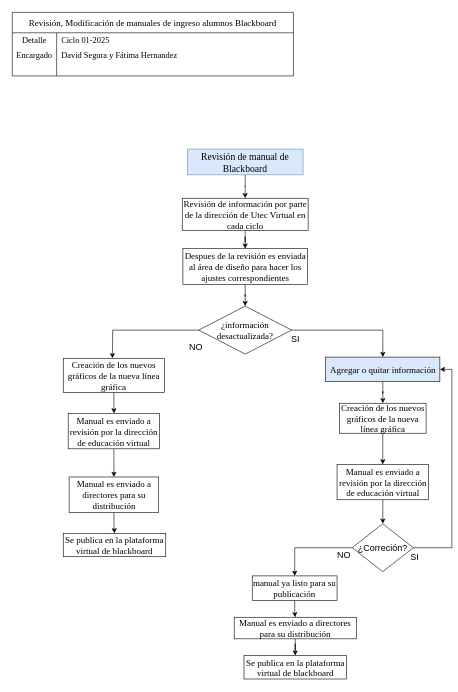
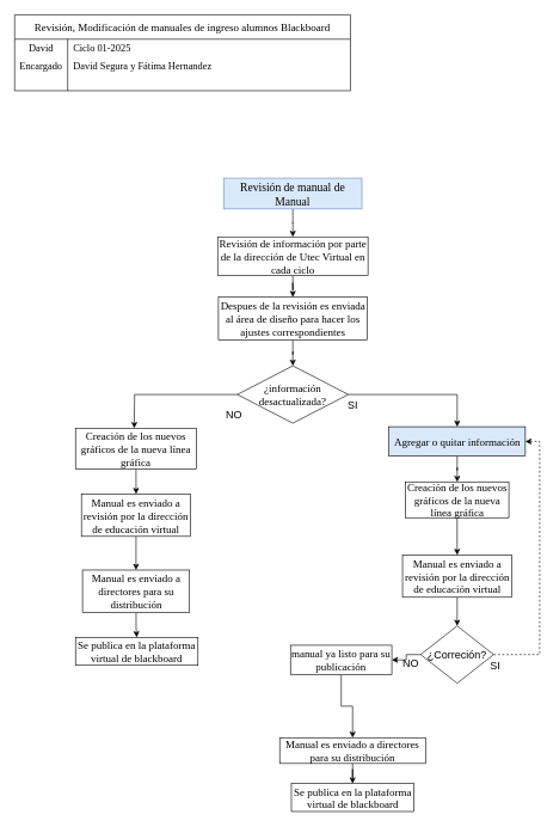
  <mxCell id="0" />
  <mxCell id="1" parent="0" />
  <mxCell id="2" value="&lt;span style=&quot;color: rgba(0, 0, 0, 0); font-family: monospace; font-size: 0px; text-wrap-mode: nowrap;&quot;&gt;%3CmxGraphModel%3E%3Croot%3E%3CmxCell%20id%3D%220%22%2F%3E%3CmxCell%20id%3D%221%22%20parent%3D%220%22%2F%3E%3CmxCell%20id%3D%222%22%20value%3D%22Crear%20tabla%20din%C3%A1mica%20para%20agrupar%20por%20facultad%20de%20Maestr%C3%ADa%20y%20contabilizar%20aulas%22%20style%3D%22whiteSpace%3Dwrap%3Bhtml%3D1%3Brounded%3D0%3BfontFamily%3DTimes%20New%20Roman%3BfontSize%3D14%3B%22%20vertex%3D%221%22%20parent%3D%221%22%3E%3CmxGeometry%20x%3D%22586.5%22%20y%3D%22691%22%20width%3D%22125%22%20height%3D%2264%22%20as%3D%22geometry%22%2F%3E%3C%2FmxCell%3E%3C%2Froot%3E%3C%2FmxGraphModel%3E&lt;/span&gt;" style="text;whiteSpace=wrap;html=1;" vertex="1" parent="1"><mxGeometry x="60" y="40" width="110" height="40" as="geometry" /></mxCell>
  <mxCell id="3" value="Revisión, Modificación de manuales de ingreso alumnos Blackboard" style="shape=table;startSize=34;container=1;collapsible=0;childLayout=tableLayout;fixedRows=1;rowLines=0;fontStyle=0;fontSize=15;fontFamily=Times New Roman;" vertex="1" parent="1"><mxGeometry x="20" y="20" width="469" height="106" as="geometry" /></mxCell>
  <mxCell id="4" value="" style="shape=tableRow;horizontal=0;startSize=0;swimlaneHead=0;swimlaneBody=0;top=0;left=0;bottom=0;right=0;collapsible=0;dropTarget=0;fillColor=none;points=[[0,0.5],[1,0.5]];portConstraint=eastwest;strokeColor=inherit;fontSize=16;fontFamily=Times New Roman;" vertex="1" parent="3"><mxGeometry y="34" width="469" height="22" as="geometry" /></mxCell>
- <mxCell id="5" value="&lt;font style=&quot;font-size: 14px;&quot;&gt;Detalle&lt;/font&gt;&lt;div&gt;&lt;br&gt;&lt;/div&gt;" style="shape=partialRectangle;html=1;whiteSpace=wrap;connectable=0;fillColor=none;top=0;left=0;bottom=0;right=0;overflow=hidden;pointerEvents=1;strokeColor=inherit;fontSize=16;fontFamily=Times New Roman;" vertex="1" parent="4"><mxGeometry width="74" height="22" as="geometry"><mxRectangle width="74" height="22" as="alternateBounds" /></mxGeometry></mxCell>
+ <mxCell id="5" value="&lt;font style=&quot;font-size: 14px;&quot;&gt;David&lt;/font&gt;&lt;div&gt;&lt;br&gt;&lt;/div&gt;" style="shape=partialRectangle;html=1;whiteSpace=wrap;connectable=0;fillColor=none;top=0;left=0;bottom=0;right=0;overflow=hidden;pointerEvents=1;strokeColor=inherit;fontSize=16;fontFamily=Times New Roman;" vertex="1" parent="4"><mxGeometry width="74" height="22" as="geometry"><mxRectangle width="74" height="22" as="alternateBounds" /></mxGeometry></mxCell>
  <mxCell id="6" value="&lt;font style=&quot;font-size: 14px;&quot;&gt;Ciclo 01-2025&lt;/font&gt;" style="shape=partialRectangle;html=1;whiteSpace=wrap;connectable=0;fillColor=none;top=0;left=0;bottom=0;right=0;align=left;spacingLeft=6;overflow=hidden;strokeColor=inherit;fontSize=16;fontFamily=Times New Roman;" vertex="1" parent="4"><mxGeometry x="74" width="395" height="22" as="geometry"><mxRectangle width="395" height="22" as="alternateBounds" /></mxGeometry></mxCell>
  <mxCell id="7" value="" style="shape=tableRow;horizontal=0;startSize=0;swimlaneHead=0;swimlaneBody=0;top=0;left=0;bottom=0;right=0;collapsible=0;dropTarget=0;fillColor=none;points=[[0,0.5],[1,0.5]];portConstraint=eastwest;strokeColor=inherit;fontSize=16;fontFamily=Times New Roman;" vertex="1" parent="3"><mxGeometry y="56" width="469" height="30" as="geometry" /></mxCell>
  <mxCell id="8" value="&lt;font style=&quot;font-size: 14px;&quot;&gt;Encargado&lt;/font&gt;" style="shape=partialRectangle;html=1;whiteSpace=wrap;connectable=0;fillColor=none;top=0;left=0;bottom=0;right=0;overflow=hidden;strokeColor=inherit;fontSize=16;fontFamily=Times New Roman;" vertex="1" parent="7"><mxGeometry width="74" height="30" as="geometry"><mxRectangle width="74" height="30" as="alternateBounds" /></mxGeometry></mxCell>
  <mxCell id="9" value="&lt;span style=&quot;font-size: 14px;&quot;&gt;David Segura y Fátima Hernandez&lt;/span&gt;" style="shape=partialRectangle;html=1;whiteSpace=wrap;connectable=0;fillColor=none;top=0;left=0;bottom=0;right=0;align=left;spacingLeft=6;overflow=hidden;strokeColor=inherit;fontSize=16;fontFamily=Times New Roman;" vertex="1" parent="7"><mxGeometry x="74" width="395" height="30" as="geometry"><mxRectangle width="395" height="30" as="alternateBounds" /></mxGeometry></mxCell>
  <mxCell id="10" value="" style="shape=tableRow;horizontal=0;startSize=0;swimlaneHead=0;swimlaneBody=0;top=0;left=0;bottom=0;right=0;collapsible=0;dropTarget=0;fillColor=none;points=[[0,0.5],[1,0.5]];portConstraint=eastwest;strokeColor=inherit;fontSize=16;fontFamily=Times New Roman;" vertex="1" parent="3"><mxGeometry y="86" width="469" height="20" as="geometry" /></mxCell>
  <mxCell id="11" value="" style="shape=partialRectangle;html=1;whiteSpace=wrap;connectable=0;fillColor=none;top=0;left=0;bottom=0;right=0;overflow=hidden;strokeColor=inherit;fontSize=16;fontFamily=Times New Roman;" vertex="1" parent="10"><mxGeometry width="74" height="20" as="geometry"><mxRectangle width="74" height="20" as="alternateBounds" /></mxGeometry></mxCell>
  <mxCell id="12" value="" style="shape=partialRectangle;html=1;whiteSpace=wrap;connectable=0;fillColor=none;top=0;left=0;bottom=0;right=0;align=left;spacingLeft=6;overflow=hidden;strokeColor=inherit;fontSize=16;fontFamily=Times New Roman;" vertex="1" parent="10"><mxGeometry x="74" width="395" height="20" as="geometry"><mxRectangle width="395" height="20" as="alternateBounds" /></mxGeometry></mxCell>
  <mxCell id="13" value="" style="edgeStyle=orthogonalEdgeStyle;rounded=0;orthogonalLoop=1;jettySize=auto;html=1;fontSize=15;" edge="1" parent="1" source="14" target="16"><mxGeometry relative="1" as="geometry" /></mxCell>
- <mxCell id="14" value="&lt;font style=&quot;font-size: 16px;&quot; face=&quot;Times New Roman&quot;&gt;Revisión de manual de Blackboard&lt;/font&gt;" style="rounded=0;whiteSpace=wrap;html=1;fillColor=#dae8fc;strokeColor=#6c8ebf;fontSize=15;" vertex="1" parent="1"><mxGeometry x="312" y="248" width="193" height="43" as="geometry" /></mxCell>
+ <mxCell id="14" value="&lt;font style=&quot;font-size: 16px;&quot; face=&quot;Times New Roman&quot;&gt;Revisión de manual de Manual&lt;/font&gt;" style="rounded=0;whiteSpace=wrap;html=1;fillColor=#dae8fc;strokeColor=#6c8ebf;fontSize=15;" vertex="1" parent="1"><mxGeometry x="312" y="248" width="193" height="43" as="geometry" /></mxCell>
  <mxCell id="15" value="" style="edgeStyle=orthogonalEdgeStyle;rounded=0;orthogonalLoop=1;jettySize=auto;html=1;fontSize=15;" edge="1" parent="1" source="16" target="18"><mxGeometry relative="1" as="geometry" /></mxCell>
  <mxCell id="16" value="&lt;font face=&quot;Times New Roman&quot;&gt;Revisión de información por parte de la dirección de Utec Virtual en cada ciclo&lt;/font&gt;" style="rounded=0;whiteSpace=wrap;html=1;fontSize=15;" vertex="1" parent="1"><mxGeometry x="303.5" y="330" width="210" height="54" as="geometry" /></mxCell>
  <mxCell id="17" value="" style="edgeStyle=orthogonalEdgeStyle;rounded=0;orthogonalLoop=1;jettySize=auto;html=1;fontSize=15;" edge="1" parent="1" source="18" target="21"><mxGeometry relative="1" as="geometry" /></mxCell>
  <mxCell id="18" value="&lt;font face=&quot;Times New Roman&quot;&gt;Despues de la revisión es enviada al área de diseño para hacer los ajustes correspondientes&lt;/font&gt;" style="whiteSpace=wrap;html=1;fontSize=15;rounded=0;" vertex="1" parent="1"><mxGeometry x="304.62" y="414" width="207.75" height="60" as="geometry" /></mxCell>
  <mxCell id="19" value="" style="edgeStyle=orthogonalEdgeStyle;rounded=0;orthogonalLoop=1;jettySize=auto;html=1;fontSize=15;" edge="1" parent="1" source="21" target="25"><mxGeometry relative="1" as="geometry" /></mxCell>
  <mxCell id="20" value="" style="edgeStyle=orthogonalEdgeStyle;rounded=0;orthogonalLoop=1;jettySize=auto;html=1;fontSize=15;" edge="1" parent="1" source="21"><mxGeometry relative="1" as="geometry"><mxPoint x="187" y="597" as="targetPoint" /></mxGeometry></mxCell>
  <mxCell id="21" value="&lt;font face=&quot;Times New Roman&quot;&gt;¿información desactualizada?&lt;/font&gt;" style="rhombus;whiteSpace=wrap;html=1;fontSize=15;rounded=0;" vertex="1" parent="1"><mxGeometry x="330.99" y="510" width="155.01" height="80" as="geometry" /></mxCell>
  <mxCell id="22" value="NO" style="text;html=1;align=center;verticalAlign=middle;resizable=0;points=[];autosize=1;strokeColor=none;fillColor=none;fontSize=15;" vertex="1" parent="1"><mxGeometry x="305" y="563" width="41" height="30" as="geometry" /></mxCell>
  <mxCell id="23" value="SI" style="text;html=1;align=center;verticalAlign=middle;resizable=0;points=[];autosize=1;strokeColor=none;fillColor=none;fontSize=15;" vertex="1" parent="1"><mxGeometry x="476" y="549" width="32" height="30" as="geometry" /></mxCell>
  <mxCell id="24" value="" style="edgeStyle=orthogonalEdgeStyle;rounded=0;orthogonalLoop=1;jettySize=auto;html=1;fontSize=15;" edge="1" parent="1" source="25" target="27"><mxGeometry relative="1" as="geometry" /></mxCell>
  <mxCell id="25" value="&lt;font face=&quot;Times New Roman&quot;&gt;Agregar o quitar información&lt;/font&gt;" style="whiteSpace=wrap;html=1;fontSize=15;rounded=0;fillColor=#dae8fc;" vertex="1" parent="1"><mxGeometry x="542.75" y="595" width="190.5" height="41" as="geometry" /></mxCell>
  <mxCell id="26" value="" style="edgeStyle=orthogonalEdgeStyle;rounded=0;orthogonalLoop=1;jettySize=auto;html=1;fontSize=15;" edge="1" parent="1" source="27" target="33"><mxGeometry relative="1" as="geometry" /></mxCell>
  <mxCell id="27" value="&lt;font face=&quot;Times New Roman&quot;&gt;Creación de los nuevos gráficos de la nueva línea gráfica&lt;/font&gt;" style="whiteSpace=wrap;html=1;fontSize=15;rounded=0;" vertex="1" parent="1"><mxGeometry x="565.75" y="672" width="144.5" height="50" as="geometry" /></mxCell>
  <mxCell id="28" value="" style="edgeStyle=orthogonalEdgeStyle;rounded=0;orthogonalLoop=1;jettySize=auto;html=1;fontSize=15;" edge="1" parent="1" source="29" target="31"><mxGeometry relative="1" as="geometry" /></mxCell>
  <mxCell id="29" value="&lt;font face=&quot;Times New Roman&quot;&gt;Creación de los nuevos gráficos de la nueva línea gráfica&lt;/font&gt;" style="whiteSpace=wrap;html=1;fontSize=15;rounded=0;" vertex="1" parent="1"><mxGeometry x="105" y="597" width="169" height="57" as="geometry" /></mxCell>
  <mxCell id="30" value="" style="edgeStyle=orthogonalEdgeStyle;rounded=0;orthogonalLoop=1;jettySize=auto;html=1;fontSize=15;" edge="1" parent="1" source="31" target="44"><mxGeometry relative="1" as="geometry" /></mxCell>
  <mxCell id="31" value="&lt;font face=&quot;Times New Roman&quot;&gt;Manual es enviado a revisión por la dirección de educación virtual&lt;/font&gt;" style="whiteSpace=wrap;html=1;fontSize=15;rounded=0;" vertex="1" parent="1"><mxGeometry x="113.25" y="689" width="152.5" height="59" as="geometry" /></mxCell>
  <mxCell id="32" value="" style="edgeStyle=orthogonalEdgeStyle;rounded=0;orthogonalLoop=1;jettySize=auto;html=1;fontSize=15;" edge="1" parent="1" source="33" target="36"><mxGeometry relative="1" as="geometry" /></mxCell>
  <mxCell id="33" value="&lt;font face=&quot;Times New Roman&quot;&gt;Manual es enviado a revisión por la dirección de educación virtual&lt;/font&gt;" style="whiteSpace=wrap;html=1;fontSize=15;rounded=0;" vertex="1" parent="1"><mxGeometry x="561.75" y="774" width="152.5" height="59" as="geometry" /></mxCell>
- <mxCell id="34" style="edgeStyle=orthogonalEdgeStyle;rounded=0;orthogonalLoop=1;jettySize=auto;html=1;exitX=1;exitY=0.5;exitDx=0;exitDy=0;entryX=1;entryY=0.5;entryDx=0;entryDy=0;fontSize=15;" edge="1" parent="1" source="36" target="25"><mxGeometry relative="1" as="geometry" /></mxCell>
+ <mxCell id="34" style="edgeStyle=orthogonalEdgeStyle;rounded=0;orthogonalLoop=1;jettySize=auto;html=1;exitX=1;exitY=0.5;exitDx=0;exitDy=0;entryX=1;entryY=0.5;entryDx=0;entryDy=0;fontSize=15;dashed=1;" edge="1" parent="1" source="36" target="25"><mxGeometry relative="1" as="geometry" /></mxCell>
  <mxCell id="35" value="" style="edgeStyle=orthogonalEdgeStyle;rounded=0;orthogonalLoop=1;jettySize=auto;html=1;fontSize=15;" edge="1" parent="1" source="36" target="39"><mxGeometry relative="1" as="geometry" /></mxCell>
  <mxCell id="36" value="¿Correción?" style="rhombus;whiteSpace=wrap;html=1;fontSize=15;rounded=0;" vertex="1" parent="1"><mxGeometry x="587" y="873" width="102" height="80" as="geometry" /></mxCell>
  <mxCell id="37" value="SI" style="text;html=1;align=center;verticalAlign=middle;resizable=0;points=[];autosize=1;strokeColor=none;fillColor=none;fontSize=15;" vertex="1" parent="1"><mxGeometry x="675" y="913" width="32" height="30" as="geometry" /></mxCell>
  <mxCell id="38" value="" style="edgeStyle=orthogonalEdgeStyle;rounded=0;orthogonalLoop=1;jettySize=auto;html=1;fontSize=15;" edge="1" parent="1" source="39" target="42"><mxGeometry relative="1" as="geometry" /></mxCell>
- <mxCell id="39" value="&lt;font face=&quot;Times New Roman&quot;&gt;manual ya listo para su publicación&lt;/font&gt;" style="whiteSpace=wrap;html=1;fontSize=15;rounded=0;" vertex="1" parent="1"><mxGeometry x="420.25" y="960" width="141.5" height="41" as="geometry" /></mxCell>
+ <mxCell id="39" value="&lt;font face=&quot;Times New Roman&quot;&gt;manual ya listo para su publicación&lt;/font&gt;" style="whiteSpace=wrap;html=1;fontSize=15;rounded=0;" vertex="1" parent="1"><mxGeometry x="405.25" y="900" width="141.5" height="41" as="geometry" /></mxCell>
  <mxCell id="40" value="NO&lt;div&gt;&lt;br&gt;&lt;/div&gt;" style="text;html=1;align=center;verticalAlign=middle;resizable=0;points=[];autosize=1;strokeColor=none;fillColor=none;fontSize=15;" vertex="1" parent="1"><mxGeometry x="552.81" y="909" width="41" height="48" as="geometry" /></mxCell>
  <mxCell id="41" value="" style="edgeStyle=orthogonalEdgeStyle;rounded=0;orthogonalLoop=1;jettySize=auto;html=1;" edge="1" parent="1" source="42" target="45"><mxGeometry relative="1" as="geometry" /></mxCell>
  <mxCell id="42" value="&lt;font face=&quot;Times New Roman&quot;&gt;Manual es enviado a directores para su distribución&lt;/font&gt;" style="whiteSpace=wrap;html=1;fontSize=15;rounded=0;" vertex="1" parent="1"><mxGeometry x="390.19" y="1029" width="203.62" height="36" as="geometry" /></mxCell>
  <mxCell id="43" value="" style="edgeStyle=orthogonalEdgeStyle;rounded=0;orthogonalLoop=1;jettySize=auto;html=1;" edge="1" parent="1" source="44" target="46"><mxGeometry relative="1" as="geometry" /></mxCell>
  <mxCell id="44" value="&lt;font face=&quot;Times New Roman&quot;&gt;Manual es enviado a directores para su distribución&lt;/font&gt;" style="whiteSpace=wrap;html=1;fontSize=15;rounded=0;" vertex="1" parent="1"><mxGeometry x="114.75" y="795" width="149.5" height="59.5" as="geometry" /></mxCell>
  <mxCell id="45" value="&lt;font face=&quot;Times New Roman&quot;&gt;Se publica en la plataforma virtual de blackboard&lt;/font&gt;" style="whiteSpace=wrap;html=1;fontSize=15;rounded=0;" vertex="1" parent="1"><mxGeometry x="406.5" y="1093" width="171" height="39" as="geometry" /></mxCell>
  <mxCell id="46" value="&lt;font face=&quot;Times New Roman&quot;&gt;Se publica en la plataforma virtual de blackboard&lt;/font&gt;" style="whiteSpace=wrap;html=1;fontSize=15;rounded=0;" vertex="1" parent="1"><mxGeometry x="105" y="889" width="171" height="39" as="geometry" /></mxCell>
